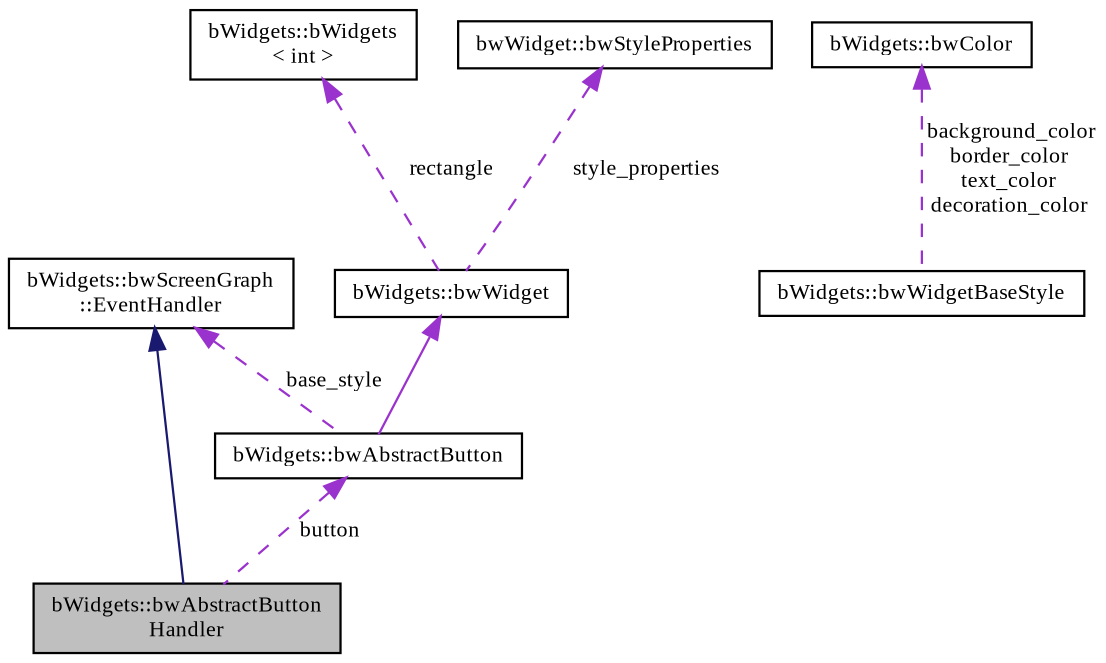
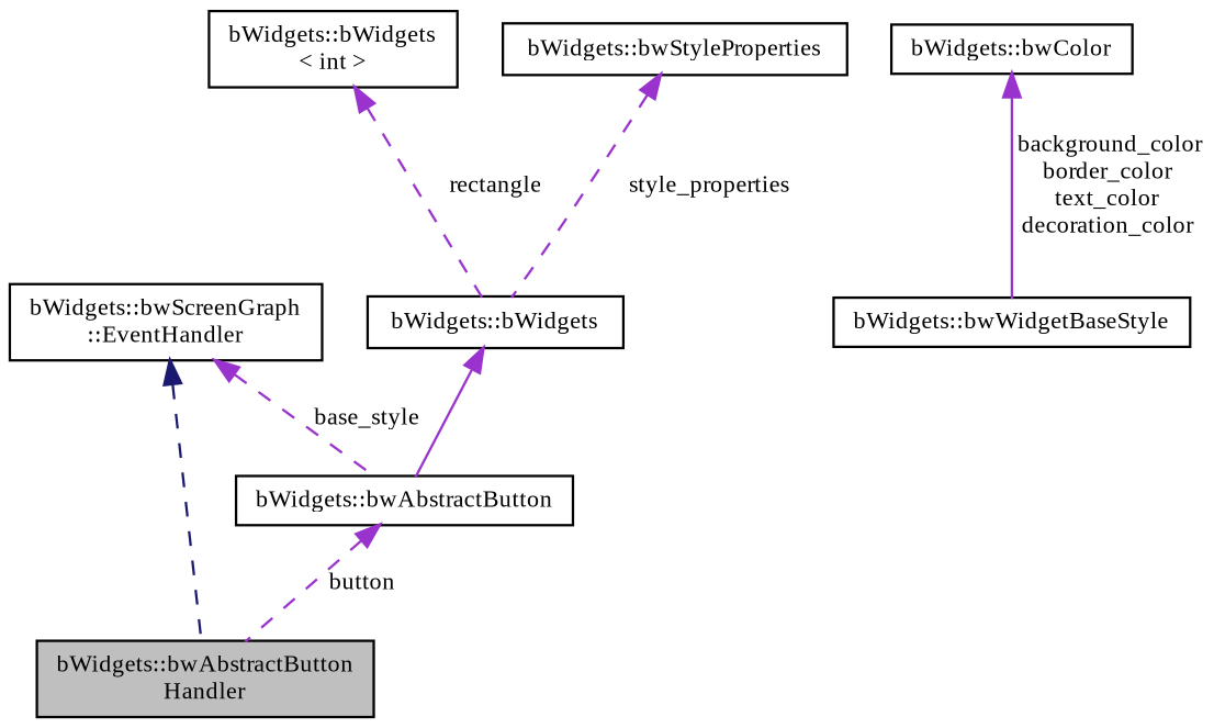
  digraph {
    fontname="Liberation Serif"
    node [color=black fillcolor=white fontname="Liberation Serif" fontsize=10 shape=record style=filled]
    edge [color=darkorchid3 dir=back fontname="Liberation Serif" fontsize=10 labelfontname=Helvetica labelfontsize=10 style=dashed]
    n1 [fillcolor=grey75 fontcolor=black height=0.2 label="bWidgets::bwAbstractButton\lHandler" width=0.4]
    n2 [height=0.2 label="bWidgets::bwScreenGraph\l::EventHandler" width=0.4]
    n3 [height=0.2 label="bWidgets::bwAbstractButton" width=0.4]
-   n4 [height=0.2 label="bWidgets::bwWidget" width=0.4]
+   n4 [height=0.2 label="bWidgets::bWidgets" width=0.4]
    n5 [height=0.2 label="bWidgets::bWidgets\l\< int \>" width=0.4]
-   n6 [height=0.2 label="bwWidget::bwStyleProperties" width=0.4]
+   n6 [height=0.2 label="bWidgets::bwStyleProperties" width=0.4]
    n7 [height=0.2 label="bWidgets::bwWidgetBaseStyle" width=0.4]
    n8 [height=0.2 label="bWidgets::bwColor" width=0.4]
-   n2 -> n1 [color=midnightblue style=solid]
+   n2 -> n1 [color=midnightblue]
    n2 -> n3 [label=" base_style"]
    n3 -> n1 [label=" button"]
    n4 -> n3 [style=solid]
    n5 -> n4 [label=" rectangle"]
    n6 -> n4 [label=" style_properties"]
-   n8 -> n7 [label=" background_color\nborder_color\ntext_color\ndecoration_color"]
+   n8 -> n7 [label=" background_color\nborder_color\ntext_color\ndecoration_color" style=solid]
  }
